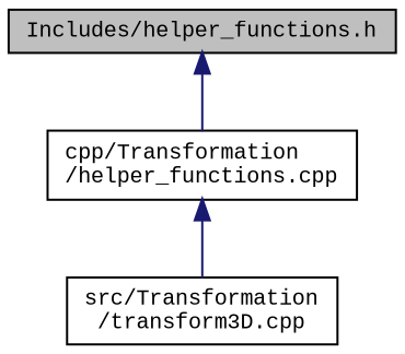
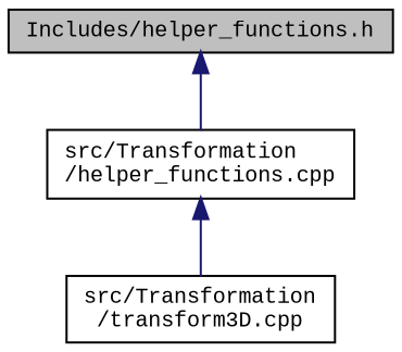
  digraph {
    fontname="Liberation Mono"
    node [color=black fillcolor=white fontname="Liberation Mono" fontsize=10 shape=record style=filled]
    edge [color=midnightblue dir=back fontname="Liberation Mono" fontsize=10 labelfontname=Helvetica labelfontsize=10 style=solid]
    n1 [fillcolor=grey75 fontcolor=black height=0.2 label="Includes/helper_functions.h" width=0.4]
-   n2 [height=0.2 label="cpp/Transformation\l/helper_functions.cpp" width=0.4]
+   n2 [height=0.2 label="src/Transformation\l/helper_functions.cpp" width=0.4]
    n3 [height=0.2 label="src/Transformation\l/transform3D.cpp" width=0.4]
    n1 -> n2
    n2 -> n3
  }
